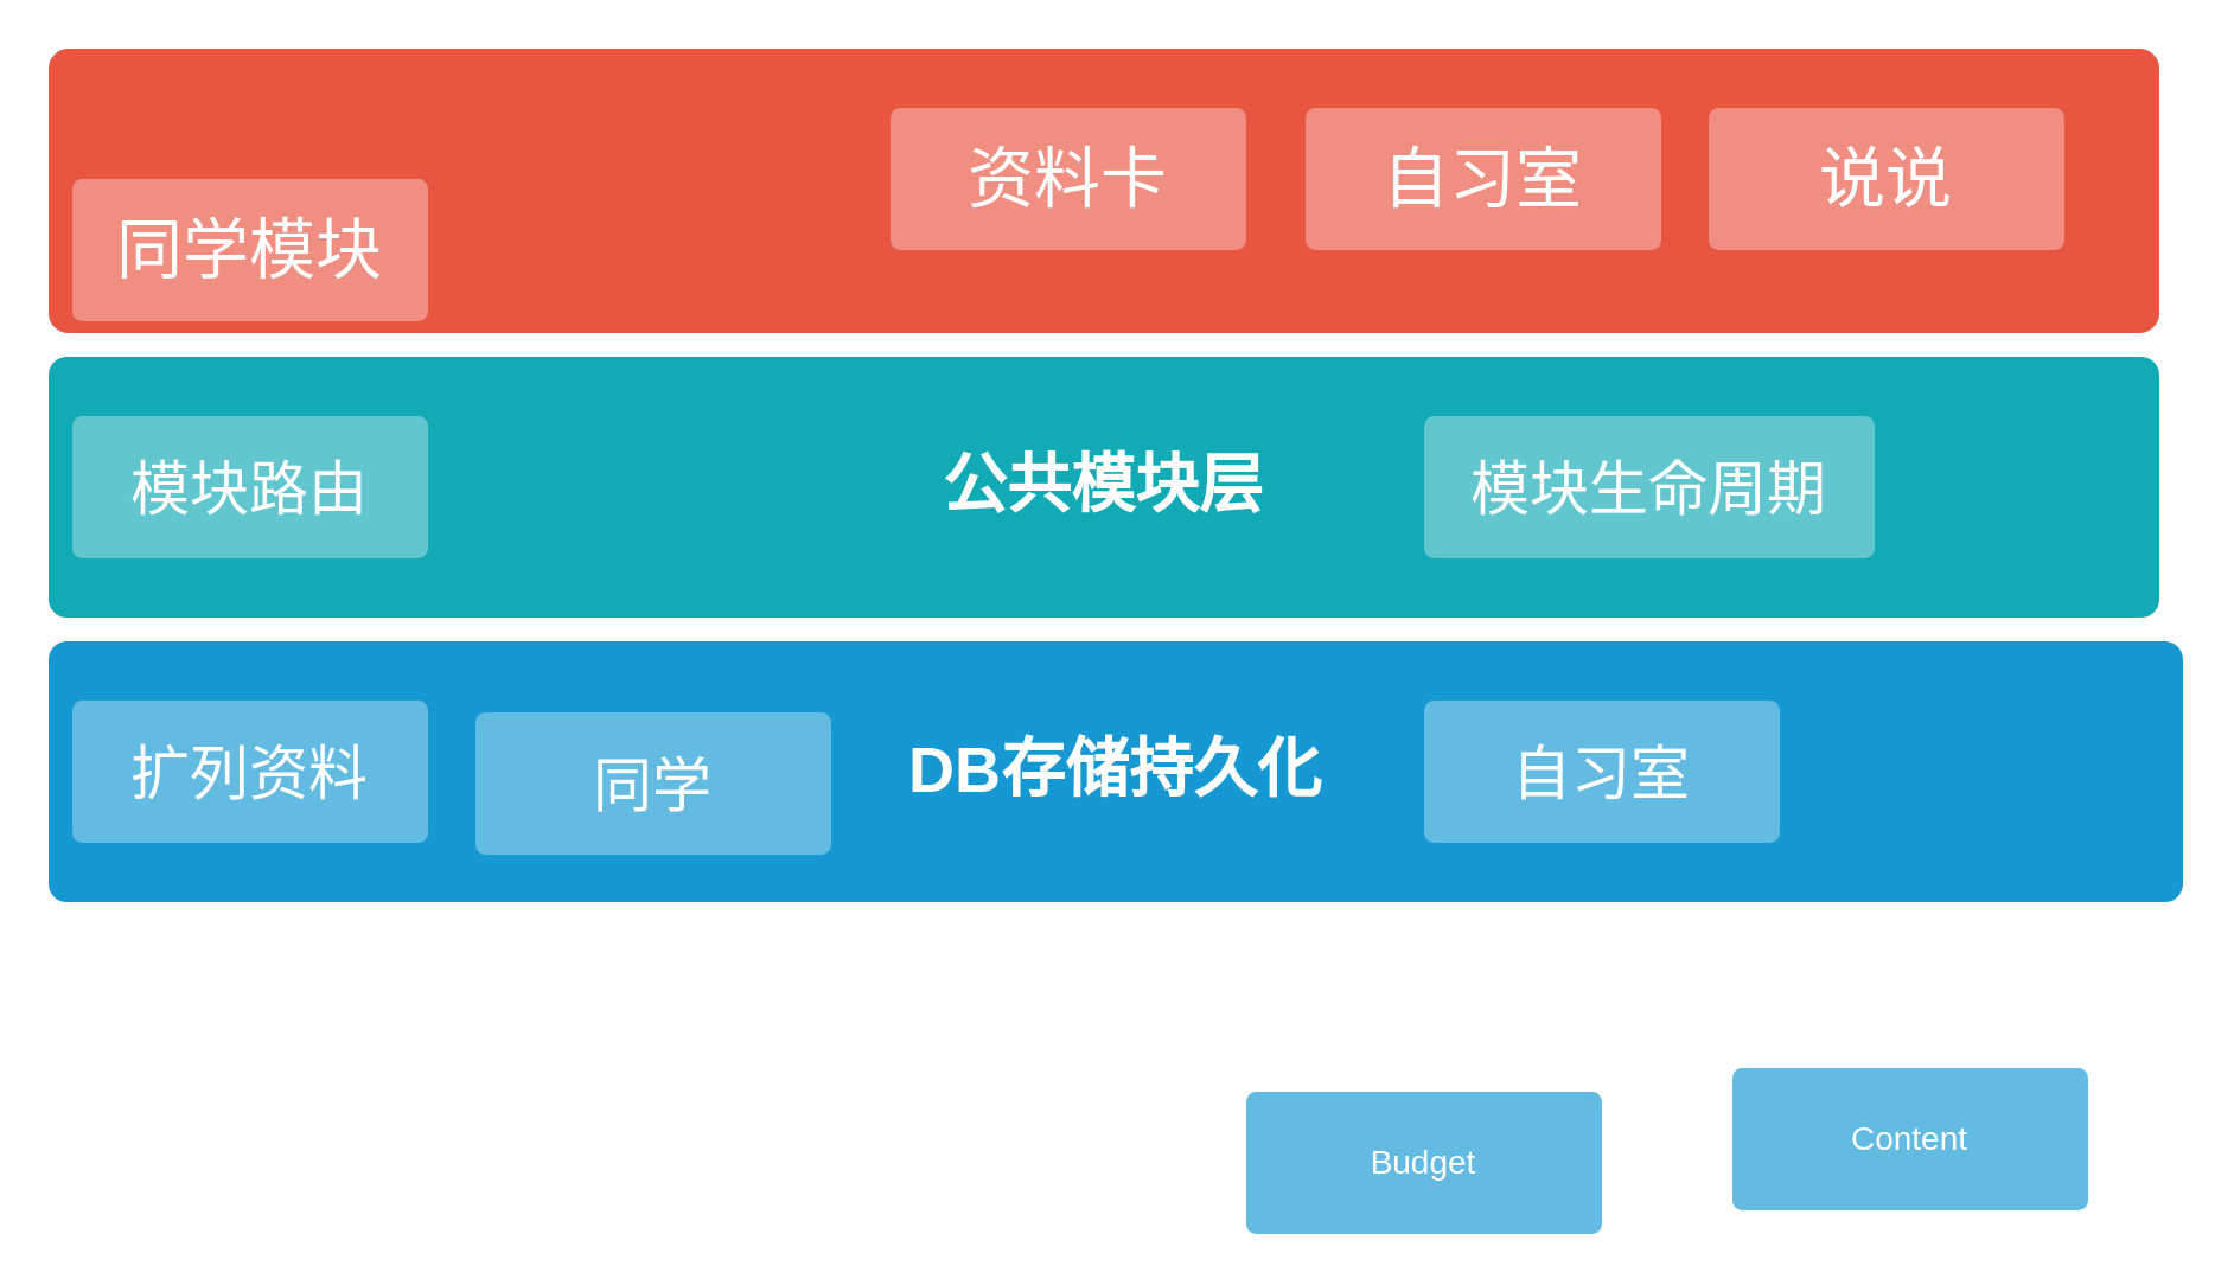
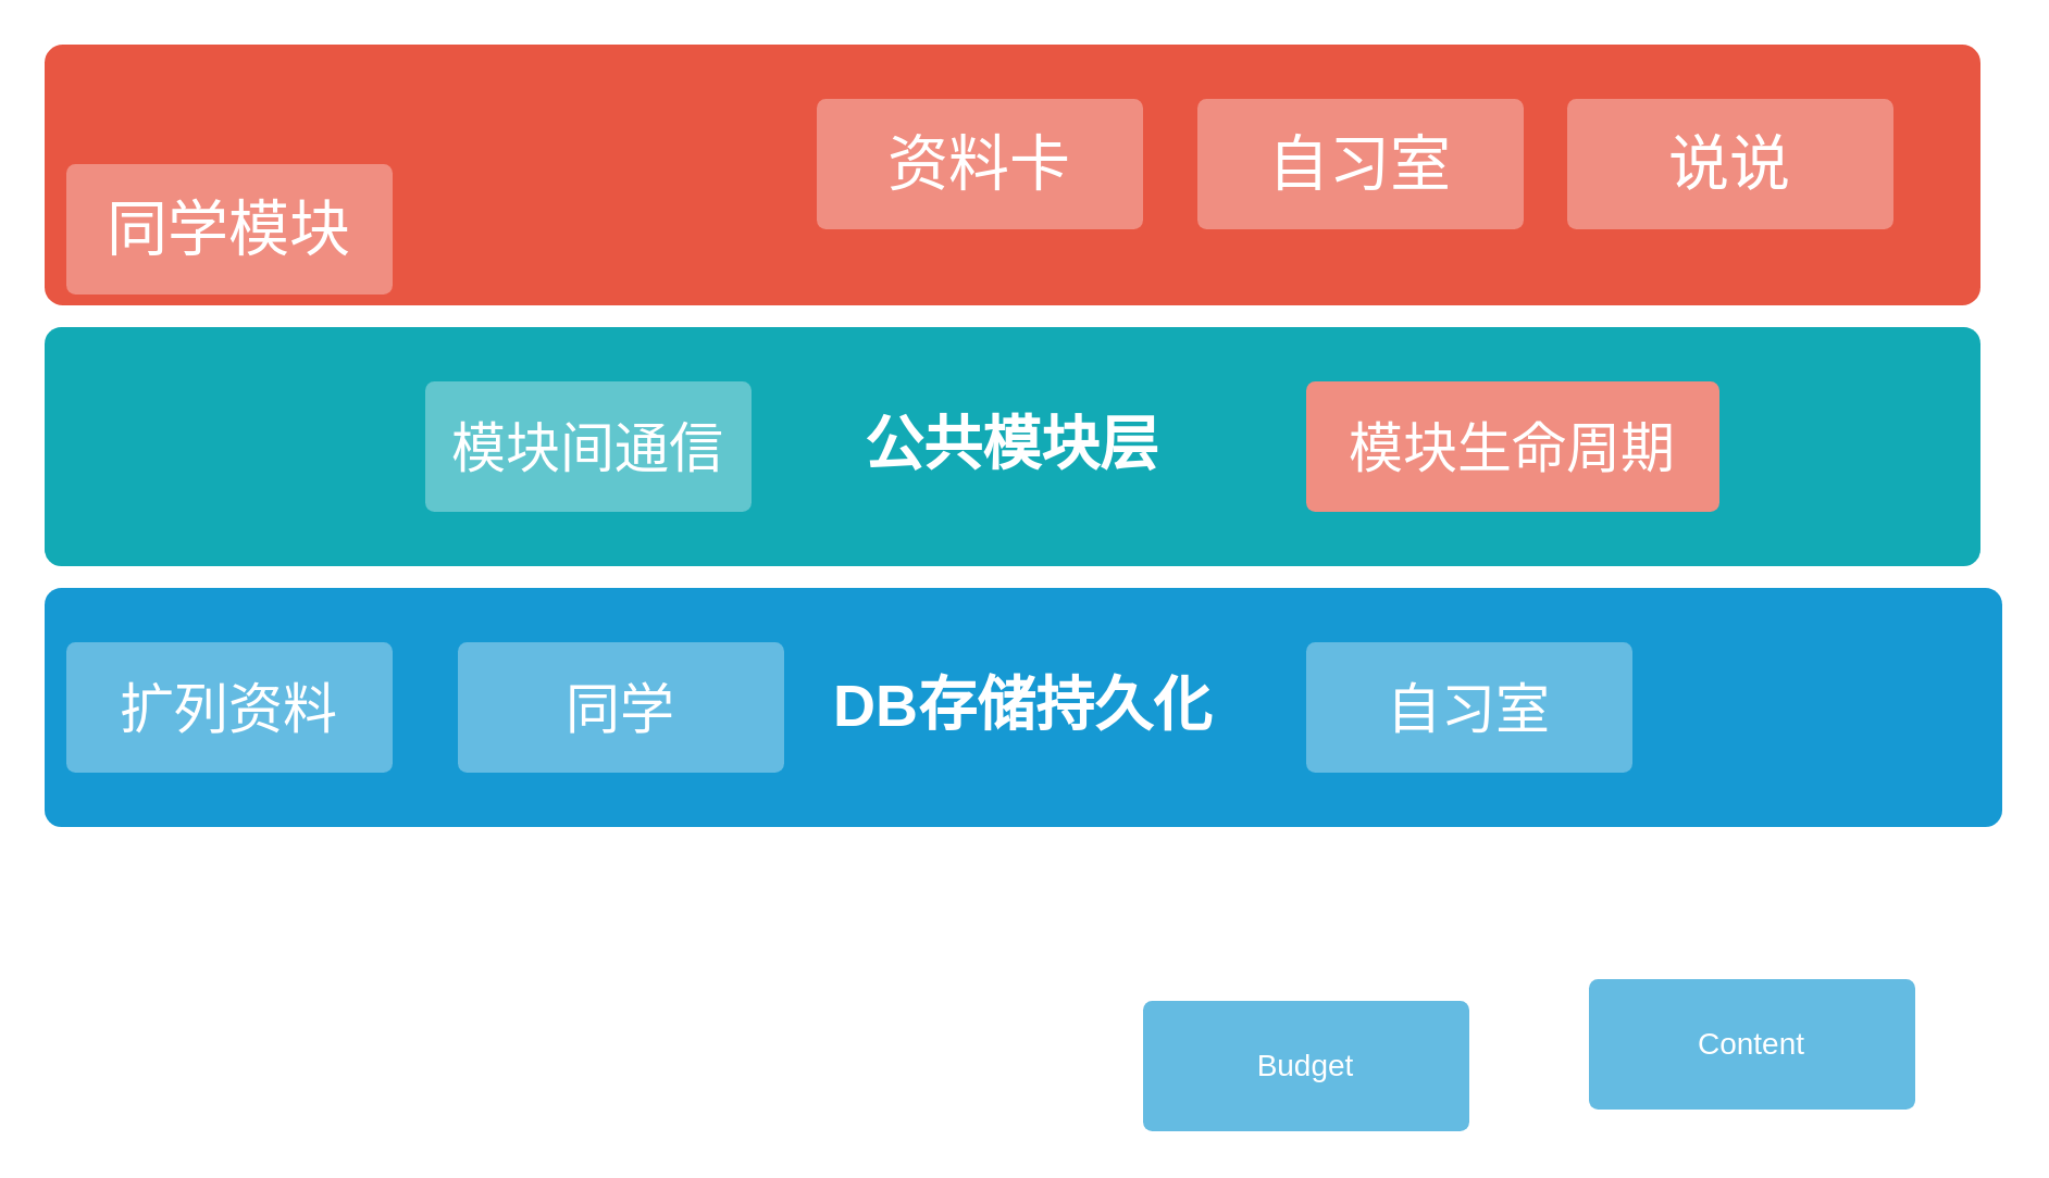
  <mxCell id="0" />
  <mxCell id="1" parent="0" />
  <mxCell id="2" value="" style="rounded=1;whiteSpace=wrap;html=1;shadow=0;labelBackgroundColor=none;strokeColor=none;strokeWidth=3;fillColor=#e85642;fontFamily=Helvetica;fontSize=14;fontColor=#FFFFFF;align=center;spacing=5;fontStyle=1;arcSize=7;perimeterSpacing=2;" parent="1" vertex="1"><mxGeometry x="20" y="20" width="890" height="120" as="geometry" /></mxCell>
  <mxCell id="3" value="&lt;font style=&quot;font-size: 27px&quot;&gt;DB存储持久化&lt;/font&gt;" style="rounded=1;whiteSpace=wrap;html=1;shadow=0;labelBackgroundColor=none;strokeColor=none;strokeWidth=3;fillColor=#1699d3;fontFamily=Helvetica;fontSize=14;fontColor=#FFFFFF;align=center;spacing=5;fontStyle=1;arcSize=7;perimeterSpacing=2;" parent="1" vertex="1"><mxGeometry x="20" y="270" width="900" height="110" as="geometry" /></mxCell>
  <mxCell id="4" value="Content" style="rounded=1;whiteSpace=wrap;html=1;shadow=0;labelBackgroundColor=none;strokeColor=none;strokeWidth=3;fillColor=#64bbe2;fontFamily=Helvetica;fontSize=14;fontColor=#FFFFFF;align=center;spacing=5;arcSize=7;perimeterSpacing=2;" parent="1" vertex="1"><mxGeometry x="730" y="450" width="150" height="60" as="geometry" /></mxCell>
  <mxCell id="5" value="Budget" style="rounded=1;whiteSpace=wrap;html=1;shadow=0;labelBackgroundColor=none;strokeColor=none;strokeWidth=3;fillColor=#64bbe2;fontFamily=Helvetica;fontSize=14;fontColor=#FFFFFF;align=center;spacing=5;arcSize=7;perimeterSpacing=2;" parent="1" vertex="1"><mxGeometry x="525" y="460" width="150" height="60" as="geometry" /></mxCell>
  <mxCell id="6" value="&lt;font style=&quot;font-size: 25px&quot;&gt;&lt;font style=&quot;font-size: 25px&quot;&gt;扩&lt;/font&gt;列资料&lt;/font&gt;" style="rounded=1;whiteSpace=wrap;html=1;shadow=0;labelBackgroundColor=none;strokeColor=none;strokeWidth=3;fillColor=#64bbe2;fontFamily=Helvetica;fontSize=14;fontColor=#FFFFFF;align=center;spacing=5;arcSize=7;perimeterSpacing=2;" parent="1" vertex="1"><mxGeometry x="30" y="295" width="150" height="60" as="geometry" /></mxCell>
  <mxCell id="7" value="&lt;span style=&quot;font-size: 27px&quot;&gt;公共模块层&lt;/span&gt;" style="rounded=1;whiteSpace=wrap;html=1;shadow=0;labelBackgroundColor=none;strokeColor=none;strokeWidth=3;fillColor=#12aab5;fontFamily=Helvetica;fontSize=14;fontColor=#FFFFFF;align=center;spacing=5;fontStyle=1;arcSize=7;perimeterSpacing=2;" parent="1" vertex="1"><mxGeometry x="20" y="150" width="890" height="110" as="geometry" /></mxCell>
- <mxCell id="8" value="&lt;font style=&quot;font-size: 25px&quot;&gt;模块路由&lt;/font&gt;" style="rounded=1;whiteSpace=wrap;html=1;shadow=0;labelBackgroundColor=none;strokeColor=none;strokeWidth=3;fillColor=#61c6ce;fontFamily=Helvetica;fontSize=14;fontColor=#FFFFFF;align=center;spacing=5;fontStyle=0;arcSize=7;perimeterSpacing=2;" parent="1" vertex="1"><mxGeometry x="30" y="175" width="150" height="60" as="geometry" /></mxCell>
- <mxCell id="9" value="&lt;span style=&quot;font-size: 25px&quot;&gt;同学&lt;/span&gt;" style="rounded=1;whiteSpace=wrap;html=1;shadow=0;labelBackgroundColor=none;strokeColor=none;strokeWidth=3;fillColor=#64bbe2;fontFamily=Helvetica;fontSize=14;fontColor=#FFFFFF;align=center;spacing=5;arcSize=7;perimeterSpacing=2;" vertex="1" parent="1"><mxGeometry x="200" y="300" width="150" height="60" as="geometry" /></mxCell>
+ <mxCell id="9" value="&lt;span style=&quot;font-size: 25px&quot;&gt;同学&lt;/span&gt;" style="rounded=1;whiteSpace=wrap;html=1;shadow=0;labelBackgroundColor=none;strokeColor=none;strokeWidth=3;fillColor=#64bbe2;fontFamily=Helvetica;fontSize=14;fontColor=#FFFFFF;align=center;spacing=5;arcSize=7;perimeterSpacing=2;" vertex="1" parent="1"><mxGeometry x="210" y="295" width="150" height="60" as="geometry" /></mxCell>
  <mxCell id="10" value="&lt;span style=&quot;font-size: 25px&quot;&gt;自习室&lt;/span&gt;" style="rounded=1;whiteSpace=wrap;html=1;shadow=0;labelBackgroundColor=none;strokeColor=none;strokeWidth=3;fillColor=#64bbe2;fontFamily=Helvetica;fontSize=14;fontColor=#FFFFFF;align=center;spacing=5;arcSize=7;perimeterSpacing=2;" vertex="1" parent="1"><mxGeometry x="600" y="295" width="150" height="60" as="geometry" /></mxCell>
  <mxCell id="11" value="&lt;font style=&quot;font-size: 28px&quot;&gt;同学模块&lt;/font&gt;" style="rounded=1;whiteSpace=wrap;html=1;shadow=0;labelBackgroundColor=none;strokeColor=none;strokeWidth=3;fillColor=#f08e81;fontFamily=Helvetica;fontSize=14;fontColor=#FFFFFF;align=center;spacing=5;fontStyle=0;arcSize=7;perimeterSpacing=2;" vertex="1" parent="1"><mxGeometry x="30" y="75" width="150" height="60" as="geometry" /></mxCell>
- <mxCell id="13" value="&lt;font style=&quot;font-size: 25px&quot;&gt;模块生命周期&lt;/font&gt;" style="rounded=1;whiteSpace=wrap;html=1;shadow=0;labelBackgroundColor=none;strokeColor=none;strokeWidth=3;fillColor=#61c6ce;fontFamily=Helvetica;fontSize=14;fontColor=#FFFFFF;align=center;spacing=5;fontStyle=0;arcSize=7;perimeterSpacing=2;" vertex="1" parent="1"><mxGeometry x="600" y="175" width="190" height="60" as="geometry" /></mxCell>
+ <mxCell id="12" value="&lt;font style=&quot;font-size: 25px&quot;&gt;模块间通信&lt;/font&gt;" style="rounded=1;whiteSpace=wrap;html=1;shadow=0;labelBackgroundColor=none;strokeColor=none;strokeWidth=3;fillColor=#61c6ce;fontFamily=Helvetica;fontSize=14;fontColor=#FFFFFF;align=center;spacing=5;fontStyle=0;arcSize=7;perimeterSpacing=2;" vertex="1" parent="1"><mxGeometry x="195" y="175" width="150" height="60" as="geometry" /></mxCell>
+ <mxCell id="13" value="&lt;font style=&quot;font-size: 25px&quot;&gt;模块生命周期&lt;/font&gt;" style="rounded=1;whiteSpace=wrap;html=1;shadow=0;labelBackgroundColor=none;strokeColor=none;strokeWidth=3;fillColor=#f08e81;fontFamily=Helvetica;fontSize=14;fontColor=#FFFFFF;align=center;spacing=5;fontStyle=0;arcSize=7;perimeterSpacing=2;" vertex="1" parent="1"><mxGeometry x="600" y="175" width="190" height="60" as="geometry" /></mxCell>
  <mxCell id="14" value="&lt;font style=&quot;font-size: 28px&quot;&gt;资料卡&lt;/font&gt;" style="rounded=1;whiteSpace=wrap;html=1;shadow=0;labelBackgroundColor=none;strokeColor=none;strokeWidth=3;fillColor=#f08e81;fontFamily=Helvetica;fontSize=14;fontColor=#FFFFFF;align=center;spacing=5;fontStyle=0;arcSize=7;perimeterSpacing=2;" vertex="1" parent="1"><mxGeometry x="375" y="45" width="150" height="60" as="geometry" /></mxCell>
  <mxCell id="15" value="&lt;font style=&quot;font-size: 28px&quot;&gt;自习室&lt;/font&gt;" style="rounded=1;whiteSpace=wrap;html=1;shadow=0;labelBackgroundColor=none;strokeColor=none;strokeWidth=3;fillColor=#f08e81;fontFamily=Helvetica;fontSize=14;fontColor=#FFFFFF;align=center;spacing=5;fontStyle=0;arcSize=7;perimeterSpacing=2;" vertex="1" parent="1"><mxGeometry x="550" y="45" width="150" height="60" as="geometry" /></mxCell>
  <mxCell id="16" value="&lt;font style=&quot;font-size: 28px&quot;&gt;说说&lt;/font&gt;" style="rounded=1;whiteSpace=wrap;html=1;shadow=0;labelBackgroundColor=none;strokeColor=none;strokeWidth=3;fillColor=#f08e81;fontFamily=Helvetica;fontSize=14;fontColor=#FFFFFF;align=center;spacing=5;fontStyle=0;arcSize=7;perimeterSpacing=2;" vertex="1" parent="1"><mxGeometry x="720" y="45" width="150" height="60" as="geometry" /></mxCell>
